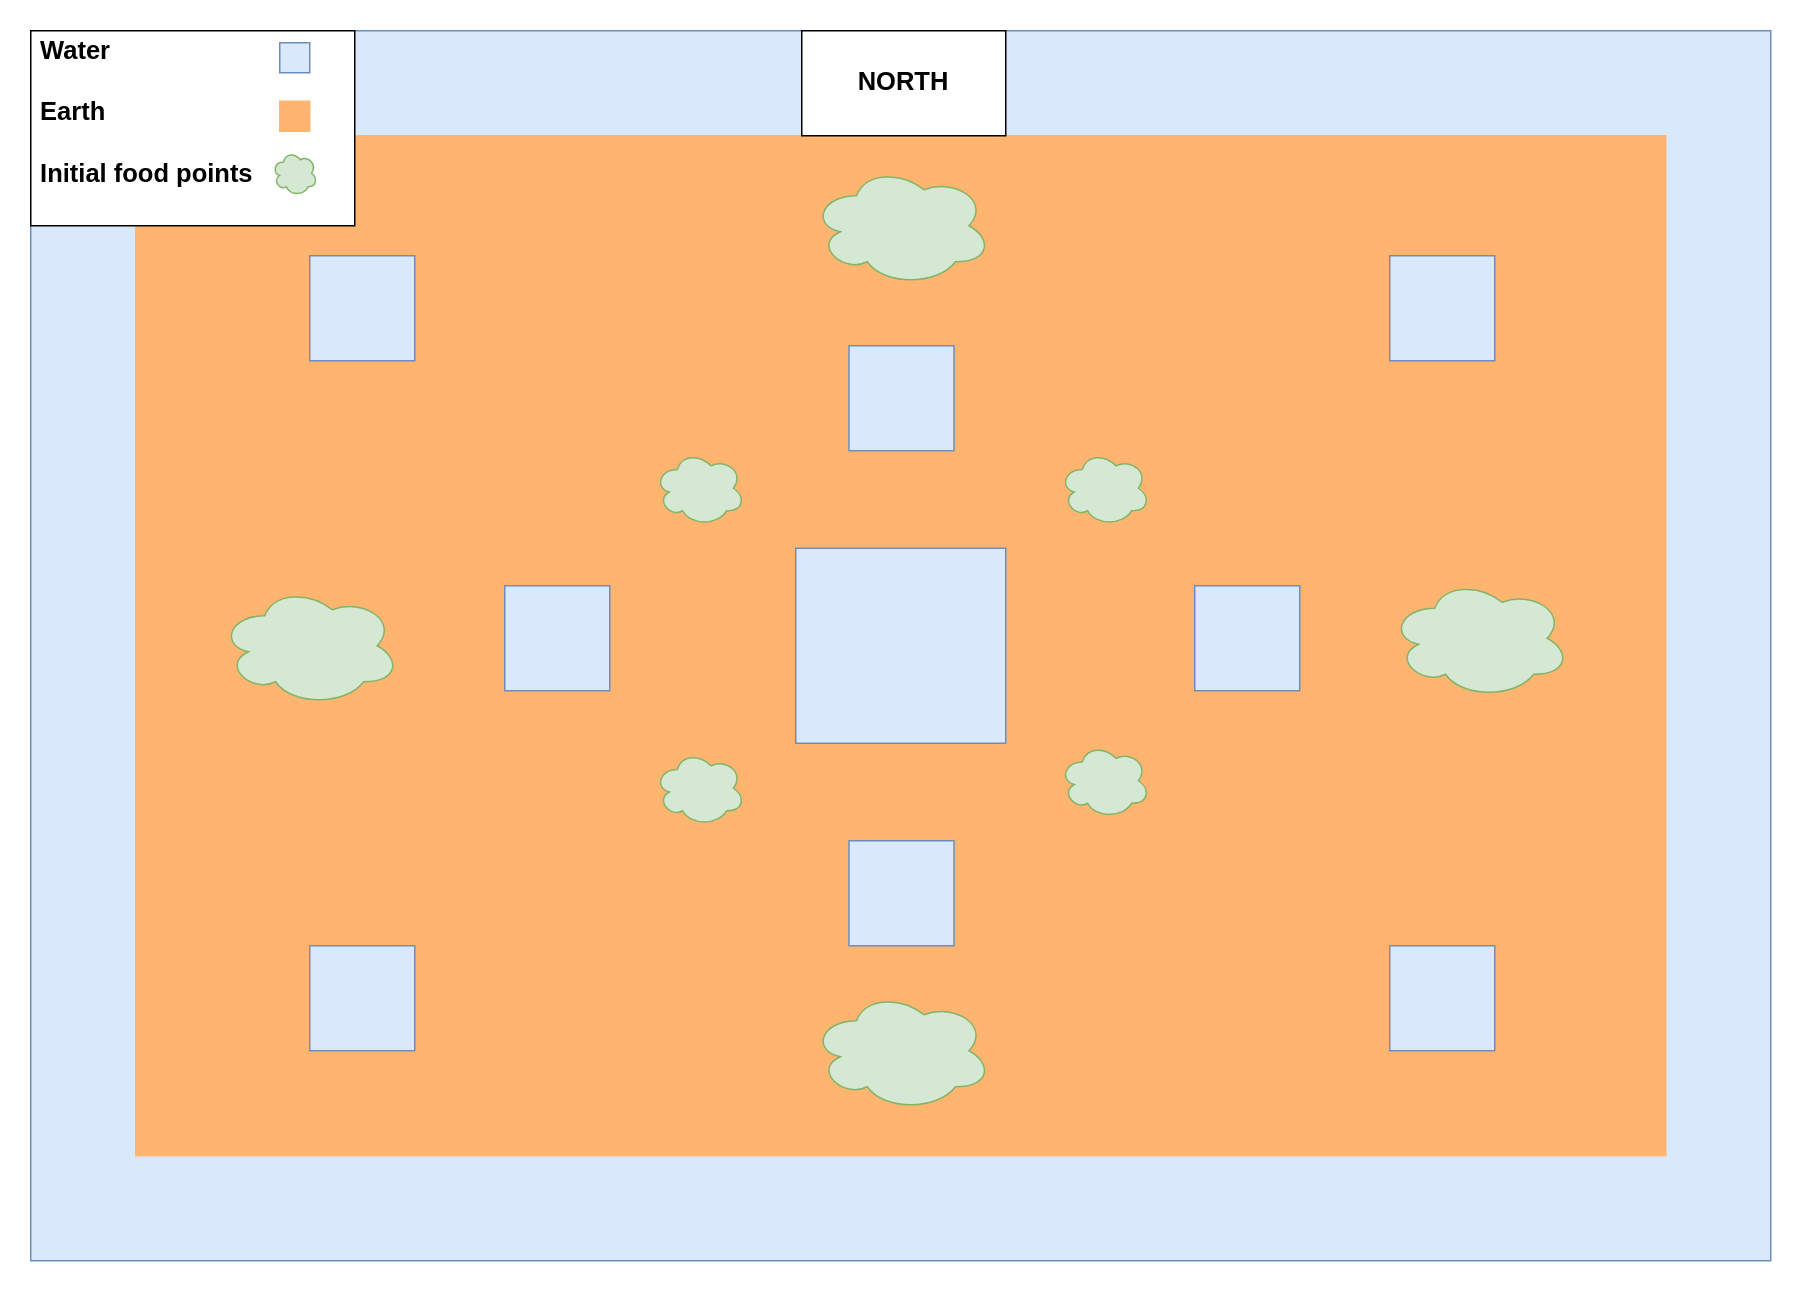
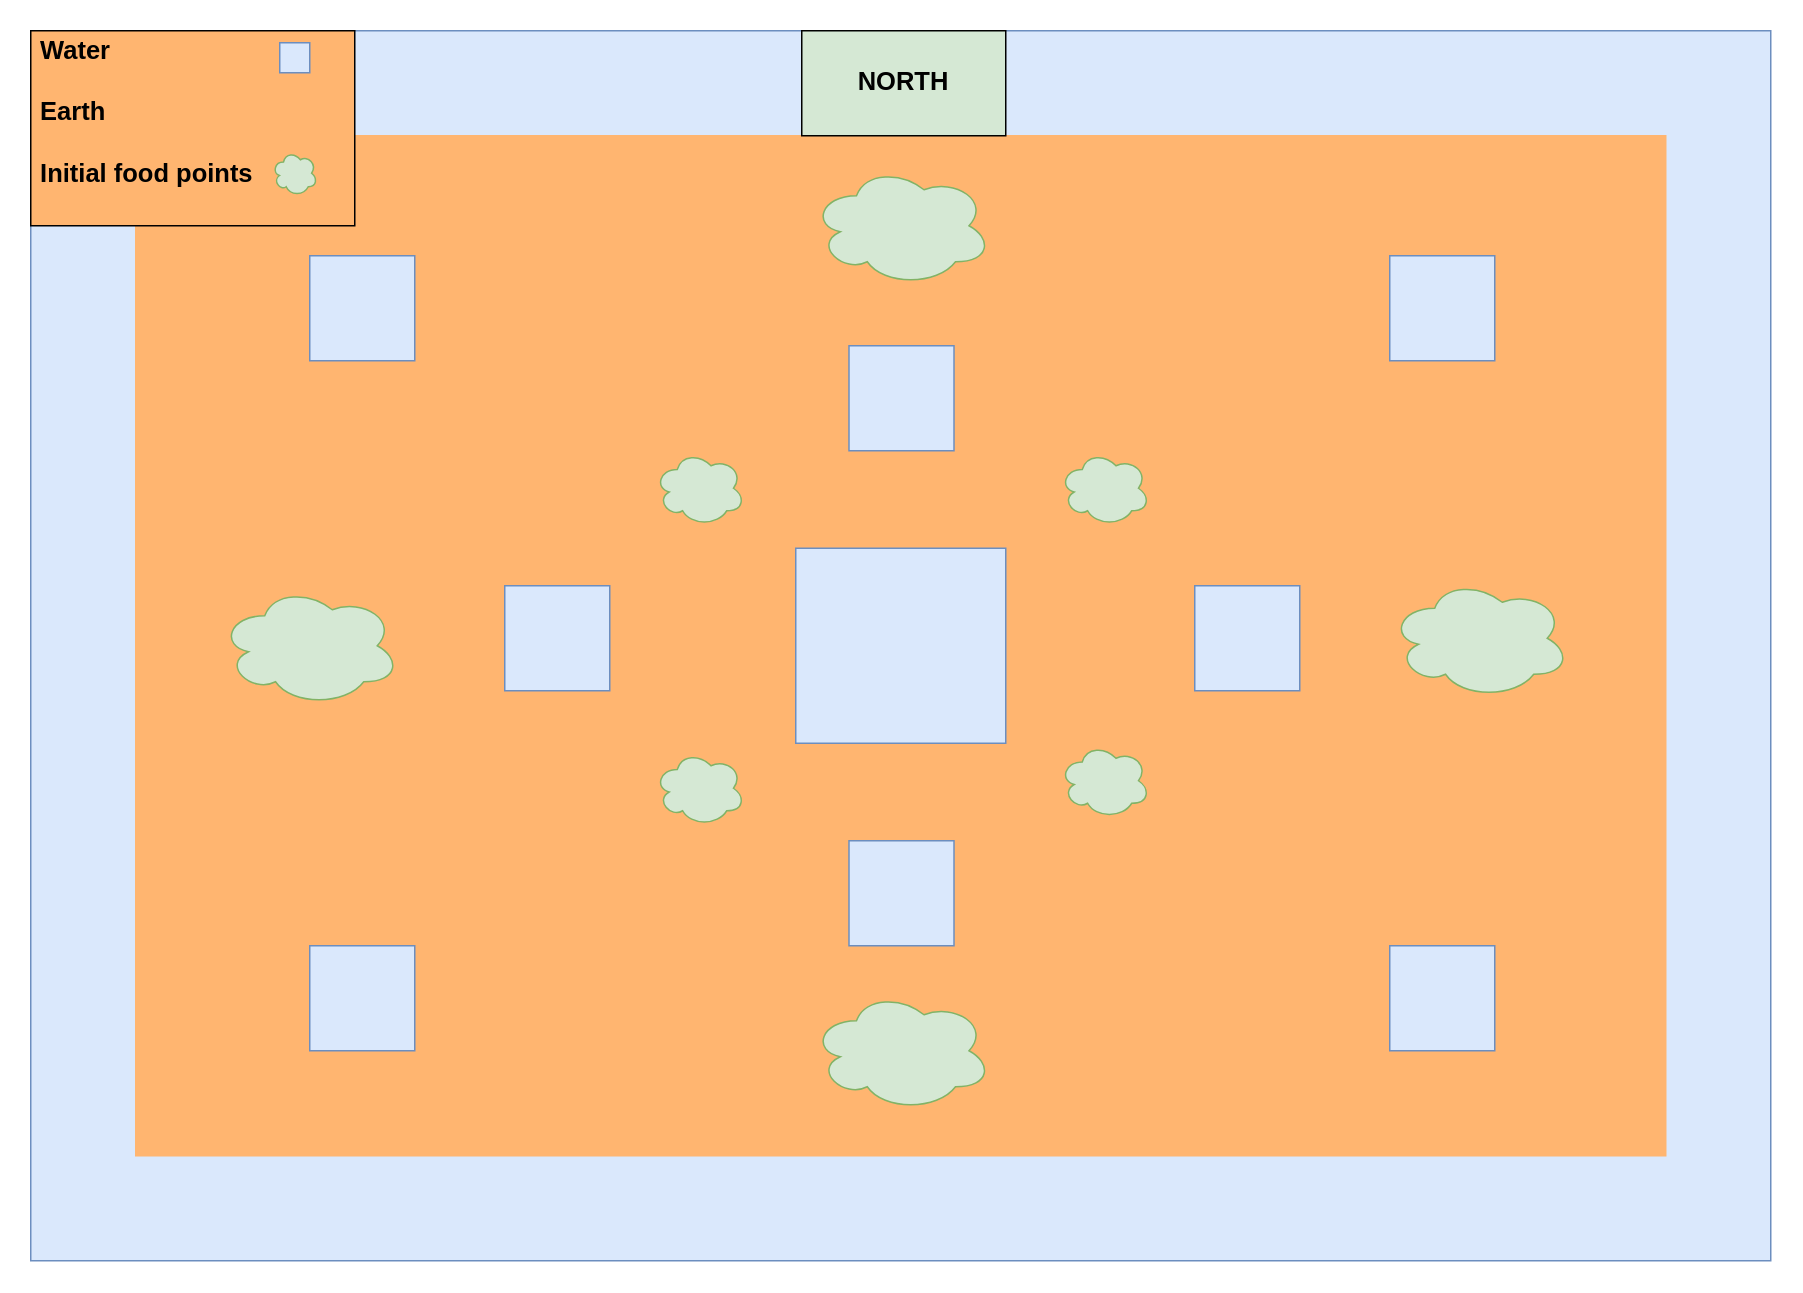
  <mxCell id="0" />
  <mxCell id="1" parent="0" />
  <mxCell id="2" value="" style="rounded=0;whiteSpace=wrap;html=1;fillColor=#dae8fc;strokeColor=#6c8ebf;" vertex="1" parent="1"><mxGeometry x="20" width="1160" height="820" as="geometry" y="20" /></mxCell>
  <mxCell id="3" value="" style="rounded=0;whiteSpace=wrap;html=1;strokeColor=#FFB570;fillColor=#FFB570;" vertex="1" parent="1"><mxGeometry x="90" y="90" width="1020" height="680" as="geometry" /></mxCell>
  <mxCell id="4" value="" style="rounded=0;whiteSpace=wrap;html=1;strokeColor=#6c8ebf;fillColor=#dae8fc;" vertex="1" parent="1"><mxGeometry x="530" y="365" width="140" height="130" as="geometry" /></mxCell>
  <mxCell id="5" value="" style="rounded=0;whiteSpace=wrap;html=1;strokeColor=#6c8ebf;fillColor=#dae8fc;" vertex="1" parent="1"><mxGeometry x="206" y="170" width="70" height="70" as="geometry" /></mxCell>
  <mxCell id="6" value="" style="rounded=0;whiteSpace=wrap;html=1;strokeColor=#6c8ebf;fillColor=#dae8fc;" vertex="1" parent="1"><mxGeometry x="926" y="630" width="70" height="70" as="geometry" /></mxCell>
  <mxCell id="7" value="" style="rounded=0;whiteSpace=wrap;html=1;strokeColor=#6c8ebf;fillColor=#dae8fc;" vertex="1" parent="1"><mxGeometry x="926" y="170" width="70" height="70" as="geometry" /></mxCell>
  <mxCell id="8" value="" style="rounded=0;whiteSpace=wrap;html=1;strokeColor=#6c8ebf;fillColor=#dae8fc;" vertex="1" parent="1"><mxGeometry x="206" y="630" width="70" height="70" as="geometry" /></mxCell>
  <mxCell id="9" value="" style="rounded=0;whiteSpace=wrap;html=1;strokeColor=#6c8ebf;fillColor=#dae8fc;" vertex="1" parent="1"><mxGeometry x="336" y="390" width="70" height="70" as="geometry" /></mxCell>
  <mxCell id="10" value="" style="rounded=0;whiteSpace=wrap;html=1;strokeColor=#6c8ebf;fillColor=#dae8fc;" vertex="1" parent="1"><mxGeometry x="565.5" y="560" width="70" height="70" as="geometry" /></mxCell>
  <mxCell id="11" value="" style="rounded=0;whiteSpace=wrap;html=1;strokeColor=#6c8ebf;fillColor=#dae8fc;" vertex="1" parent="1"><mxGeometry x="565.5" y="230" width="70" height="70" as="geometry" /></mxCell>
  <mxCell id="12" value="" style="rounded=0;whiteSpace=wrap;html=1;strokeColor=#6c8ebf;fillColor=#dae8fc;" vertex="1" parent="1"><mxGeometry x="796" y="390" width="70" height="70" as="geometry" /></mxCell>
  <mxCell id="13" value="" style="ellipse;shape=cloud;whiteSpace=wrap;html=1;strokeColor=#82b366;fillColor=#d5e8d4;" vertex="1" parent="1"><mxGeometry x="146" y="390" width="120" height="80" as="geometry" /></mxCell>
  <mxCell id="14" value="" style="ellipse;shape=cloud;whiteSpace=wrap;html=1;strokeColor=#82b366;fillColor=#d5e8d4;" vertex="1" parent="1"><mxGeometry x="926" y="385" width="120" height="80" as="geometry" /></mxCell>
  <mxCell id="15" value="&lt;span style=&quot;color: rgba(0 , 0 , 0 , 0) ; font-family: monospace ; font-size: 0px&quot;&gt;%3CmxGraphModel%3E%3Croot%3E%3CmxCell%20id%3D%220%22%2F%3E%3CmxCell%20id%3D%221%22%20parent%3D%220%22%2F%3E%3CmxCell%20id%3D%222%22%20value%3D%22%22%20style%3D%22ellipse%3Bshape%3Dcloud%3BwhiteSpace%3Dwrap%3Bhtml%3D1%3BstrokeColor%3D%2382b366%3BfillColor%3D%23d5e8d4%3B%22%20vertex%3D%221%22%20parent%3D%221%22%3E%3CmxGeometry%20x%3D%22910%22%20y%3D%22365%22%20width%3D%22120%22%20height%3D%2280%22%20as%3D%22geometry%22%2F%3E%3C%2FmxCell%3E%3C%2Froot%3E%3C%2FmxGraphModel%3E&lt;/span&gt;" style="ellipse;shape=cloud;whiteSpace=wrap;html=1;strokeColor=#82b366;fillColor=#d5e8d4;" vertex="1" parent="1"><mxGeometry x="540.5" y="660" width="120" height="80" as="geometry" /></mxCell>
  <mxCell id="16" value="&lt;span style=&quot;color: rgba(0 , 0 , 0 , 0) ; font-family: monospace ; font-size: 0px&quot;&gt;%3CmxGraphModel%3E%3Croot%3E%3CmxCell%20id%3D%220%22%2F%3E%3CmxCell%20id%3D%221%22%20parent%3D%220%22%2F%3E%3CmxCell%20id%3D%222%22%20value%3D%22%22%20style%3D%22ellipse%3Bshape%3Dcloud%3BwhiteSpace%3Dwrap%3Bhtml%3D1%3BstrokeColor%3D%2382b366%3BfillColor%3D%23d5e8d4%3B%22%20vertex%3D%221%22%20parent%3D%221%22%3E%3CmxGeometry%20x%3D%22910%22%20y%3D%22365%22%20width%3D%22120%22%20height%3D%2280%22%20as%3D%22geometry%22%2F%3E%3C%2FmxCell%3E%3C%2Froot%3E%3C%2FmxGraphModel%3E&lt;/span&gt;" style="ellipse;shape=cloud;whiteSpace=wrap;html=1;strokeColor=#82b366;fillColor=#d5e8d4;" vertex="1" parent="1"><mxGeometry x="540.5" y="110" width="120" height="80" as="geometry" /></mxCell>
  <mxCell id="17" value="&lt;span style=&quot;color: rgba(0 , 0 , 0 , 0) ; font-family: monospace ; font-size: 0px&quot;&gt;%3CmxGraphModel%3E%3Croot%3E%3CmxCell%20id%3D%220%22%2F%3E%3CmxCell%20id%3D%221%22%20parent%3D%220%22%2F%3E%3CmxCell%20id%3D%222%22%20value%3D%22%22%20style%3D%22ellipse%3Bshape%3Dcloud%3BwhiteSpace%3Dwrap%3Bhtml%3D1%3BstrokeColor%3D%2382b366%3BfillColor%3D%23d5e8d4%3B%22%20vertex%3D%221%22%20parent%3D%221%22%3E%3CmxGeometry%20x%3D%22910%22%20y%3D%22365%22%20width%3D%22120%22%20height%3D%2280%22%20as%3D%22geometry%22%2F%3E%3C%2FmxCell%3E%3C%2Froot%3E%3C%2FmxGraphModel%3E&lt;/span&gt;" style="ellipse;shape=cloud;whiteSpace=wrap;html=1;strokeColor=#82b366;fillColor=#d5e8d4;" vertex="1" parent="1"><mxGeometry x="706" y="300" width="60" height="50" as="geometry" /></mxCell>
  <mxCell id="18" value="&lt;span style=&quot;color: rgba(0 , 0 , 0 , 0) ; font-family: monospace ; font-size: 0px&quot;&gt;%3CmxGraphModel%3E%3Croot%3E%3CmxCell%20id%3D%220%22%2F%3E%3CmxCell%20id%3D%221%22%20parent%3D%220%22%2F%3E%3CmxCell%20id%3D%222%22%20value%3D%22%22%20style%3D%22ellipse%3Bshape%3Dcloud%3BwhiteSpace%3Dwrap%3Bhtml%3D1%3BstrokeColor%3D%2382b366%3BfillColor%3D%23d5e8d4%3B%22%20vertex%3D%221%22%20parent%3D%221%22%3E%3CmxGeometry%20x%3D%22910%22%20y%3D%22365%22%20width%3D%22120%22%20height%3D%2280%22%20as%3D%22geometry%22%2F%3E%3C%2FmxCell%3E%3C%2Froot%3E%3C%2FmxGraphModel%3E&lt;/span&gt;" style="ellipse;shape=cloud;whiteSpace=wrap;html=1;strokeColor=#82b366;fillColor=#d5e8d4;" vertex="1" parent="1"><mxGeometry x="436" y="300" width="60" height="50" as="geometry" /></mxCell>
  <mxCell id="19" value="&lt;span style=&quot;color: rgba(0 , 0 , 0 , 0) ; font-family: monospace ; font-size: 0px&quot;&gt;%3CmxGraphModel%3E%3Croot%3E%3CmxCell%20id%3D%220%22%2F%3E%3CmxCell%20id%3D%221%22%20parent%3D%220%22%2F%3E%3CmxCell%20id%3D%222%22%20value%3D%22%22%20style%3D%22ellipse%3Bshape%3Dcloud%3BwhiteSpace%3Dwrap%3Bhtml%3D1%3BstrokeColor%3D%2382b366%3BfillColor%3D%23d5e8d4%3B%22%20vertex%3D%221%22%20parent%3D%221%22%3E%3CmxGeometry%20x%3D%22910%22%20y%3D%22365%22%20width%3D%22120%22%20height%3D%2280%22%20as%3D%22geometry%22%2F%3E%3C%2FmxCell%3E%3C%2Froot%3E%3C%2FmxGraphModel%3E&lt;/span&gt;" style="ellipse;shape=cloud;whiteSpace=wrap;html=1;strokeColor=#82b366;fillColor=#d5e8d4;" vertex="1" parent="1"><mxGeometry x="436" y="500" width="60" height="50" as="geometry" /></mxCell>
  <mxCell id="20" value="&lt;span style=&quot;color: rgba(0 , 0 , 0 , 0) ; font-family: monospace ; font-size: 0px&quot;&gt;%3CmxGraphModel%3E%3Croot%3E%3CmxCell%20id%3D%220%22%2F%3E%3CmxCell%20id%3D%221%22%20parent%3D%220%22%2F%3E%3CmxCell%20id%3D%222%22%20value%3D%22%22%20style%3D%22ellipse%3Bshape%3Dcloud%3BwhiteSpace%3Dwrap%3Bhtml%3D1%3BstrokeColor%3D%2382b366%3BfillColor%3D%23d5e8d4%3B%22%20vertex%3D%221%22%20parent%3D%221%22%3E%3CmxGeometry%20x%3D%22910%22%20y%3D%22365%22%20width%3D%22120%22%20height%3D%2280%22%20as%3D%22geometry%22%2F%3E%3C%2FmxCell%3E%3C%2Froot%3E%3C%2FmxGraphModel%3E&lt;/span&gt;" style="ellipse;shape=cloud;whiteSpace=wrap;html=1;strokeColor=#82b366;fillColor=#d5e8d4;" vertex="1" parent="1"><mxGeometry x="706" y="495" width="60" height="50" as="geometry" /></mxCell>
- <mxCell id="21" value="&lt;b&gt;&lt;font style=&quot;font-size: 17px&quot;&gt;NORTH&lt;/font&gt;&lt;/b&gt;" style="rounded=0;whiteSpace=wrap;html=1;" vertex="1" parent="1"><mxGeometry x="534" width="136" height="70" as="geometry" y="20" /></mxCell>
- <mxCell id="22" value="&lt;b style=&quot;font-size: 17px&quot;&gt;&amp;nbsp;Water&lt;/b&gt;&lt;br&gt;&lt;span style=&quot;font-size: 17px&quot;&gt;&lt;b&gt;&lt;br&gt;&lt;/b&gt;&lt;/span&gt;&lt;b style=&quot;font-size: 17px&quot;&gt;&amp;nbsp;Earth&lt;/b&gt;&lt;br&gt;&lt;span style=&quot;font-size: 17px&quot;&gt;&lt;b&gt;&lt;br&gt;&lt;/b&gt;&lt;/span&gt;&lt;span style=&quot;font-size: 17px&quot;&gt;&lt;b&gt;&lt;div&gt;&lt;b&gt;&amp;nbsp;Initial food points&lt;/b&gt;&lt;/div&gt;&lt;/b&gt;&lt;/span&gt;&lt;span style=&quot;font-size: 17px&quot;&gt;&lt;b&gt;&lt;div&gt;&lt;b&gt;&lt;br&gt;&lt;/b&gt;&lt;/div&gt;&lt;/b&gt;&lt;/span&gt;" style="rounded=0;whiteSpace=wrap;html=1;align=left;" vertex="1" parent="1"><mxGeometry x="20" width="216" height="130" as="geometry" y="20" /></mxCell>
+ <mxCell id="21" value="&lt;b&gt;&lt;font style=&quot;font-size: 17px&quot;&gt;NORTH&lt;/font&gt;&lt;/b&gt;" style="rounded=0;whiteSpace=wrap;html=1;fillColor=#d5e8d4;" vertex="1" parent="1"><mxGeometry x="534" width="136" height="70" as="geometry" y="20" /></mxCell>
+ <mxCell id="22" value="&lt;b style=&quot;font-size: 17px&quot;&gt;&amp;nbsp;Water&lt;/b&gt;&lt;br&gt;&lt;span style=&quot;font-size: 17px&quot;&gt;&lt;b&gt;&lt;br&gt;&lt;/b&gt;&lt;/span&gt;&lt;b style=&quot;font-size: 17px&quot;&gt;&amp;nbsp;Earth&lt;/b&gt;&lt;br&gt;&lt;span style=&quot;font-size: 17px&quot;&gt;&lt;b&gt;&lt;br&gt;&lt;/b&gt;&lt;/span&gt;&lt;span style=&quot;font-size: 17px&quot;&gt;&lt;b&gt;&lt;div&gt;&lt;b&gt;&amp;nbsp;Initial food points&lt;/b&gt;&lt;/div&gt;&lt;/b&gt;&lt;/span&gt;&lt;span style=&quot;font-size: 17px&quot;&gt;&lt;b&gt;&lt;div&gt;&lt;b&gt;&lt;br&gt;&lt;/b&gt;&lt;/div&gt;&lt;/b&gt;&lt;/span&gt;" style="rounded=0;whiteSpace=wrap;html=1;align=left;fillColor=#ffb570;" vertex="1" parent="1"><mxGeometry x="20" width="216" height="130" as="geometry" y="20" /></mxCell>
  <mxCell id="23" value="" style="rounded=0;whiteSpace=wrap;html=1;strokeColor=#6c8ebf;fillColor=#dae8fc;" vertex="1" parent="1"><mxGeometry x="186" y="28" width="20" height="20" as="geometry" /></mxCell>
  <mxCell id="24" value="" style="rounded=0;whiteSpace=wrap;html=1;fillColor=#FFB570;strokeColor=#FFB570;" vertex="1" parent="1"><mxGeometry x="186" y="67" width="20" height="20" as="geometry" /></mxCell>
  <mxCell id="25" value="&lt;span style=&quot;color: rgba(0 , 0 , 0 , 0) ; font-family: monospace ; font-size: 0px&quot;&gt;%3CmxGraphModel%3E%3Croot%3E%3CmxCell%20id%3D%220%22%2F%3E%3CmxCell%20id%3D%221%22%20parent%3D%220%22%2F%3E%3CmxCell%20id%3D%222%22%20value%3D%22%22%20style%3D%22ellipse%3Bshape%3Dcloud%3BwhiteSpace%3Dwrap%3Bhtml%3D1%3BstrokeColor%3D%2382b366%3BfillColor%3D%23d5e8d4%3B%22%20vertex%3D%221%22%20parent%3D%221%22%3E%3CmxGeometry%20x%3D%22910%22%20y%3D%22365%22%20width%3D%22120%22%20height%3D%2280%22%20as%3D%22geometry%22%2F%3E%3C%2FmxCell%3E%3C%2Froot%3E%3C%2FmxGraphModel%3E&lt;/span&gt;" style="ellipse;shape=cloud;whiteSpace=wrap;html=1;strokeColor=#82b366;fillColor=#d5e8d4;" vertex="1" parent="1"><mxGeometry x="181" y="100" width="30" height="30" as="geometry" /></mxCell>
